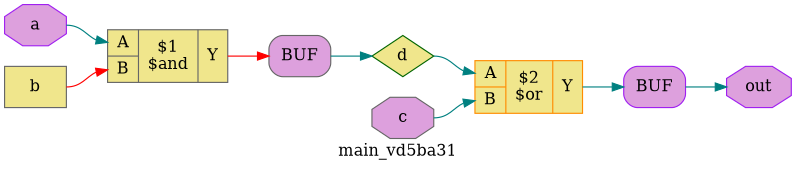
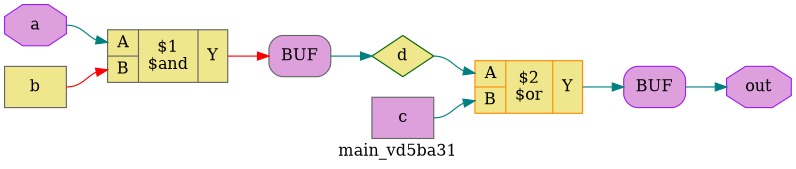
  digraph {
    label=main_vd5ba31
    rankdir=LR
    remincross=true
    node [color=gray40 fillcolor=plum fontcolor=black shape=box style=filled]
    edge [color=teal headport="p9:w" tailport=e]
    n1 [color=darkgreen fillcolor=khaki label=d shape=diamond]
    n2 [color=darkorange fillcolor=khaki label="{{<p9> A|<p10> B}|$2\n$or|{<p11> Y}}" shape=record fontcolor=""]
    n3 [color=purple label=BUF style="rounded,filled" fontcolor=""]
    n4 [color=purple label=out shape=octagon]
-   n5 [label=c shape=octagon]
+   n5 [label=c]
    n6 [fillcolor=khaki label=b]
    n7 [fillcolor=khaki label="{{<p9> A|<p10> B}|$1\n$and|{<p11> Y}}" shape=record fontcolor=""]
    n8 [label=BUF style="rounded,filled" fontcolor=""]
    n9 [color=purple label=a shape=octagon]
    n1 -> n2
    n2 -> n3 [headport="w:w" tailport="p11:e"]
    n3 -> n4 [headport=w tailport="e:e"]
    n5 -> n2 [headport="p10:w"]
    n6 -> n7 [color=red headport="p10:w"]
    n7 -> n8 [color=red headport="w:w" tailport="p11:e"]
    n8 -> n1 [headport=w tailport="e:e"]
    n9 -> n7
  }
